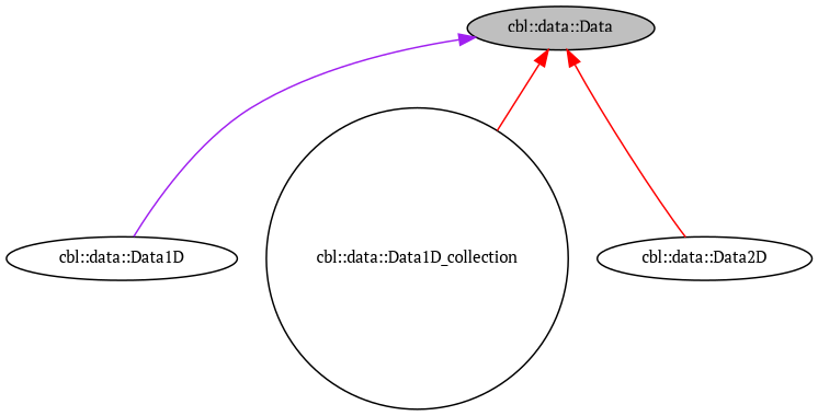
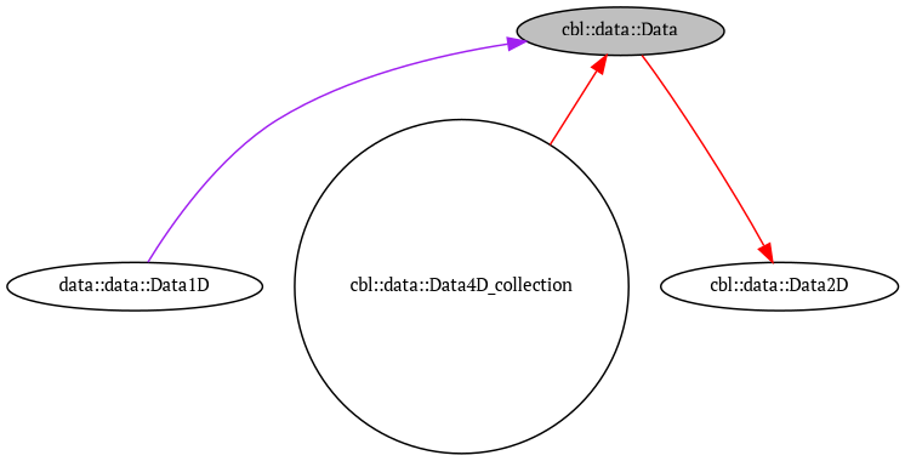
  digraph {
    fontname="PT Serif"
    node [color=black fillcolor=white fontname="PT Serif" fontsize=10 shape=ellipse style=filled]
    edge [color=red dir=back fontname="PT Serif" fontsize=10 labelfontname=Helvetica labelfontsize=10 style=solid]
    n1 [fillcolor=grey75 fontcolor=black height=0.2 label="cbl::data::Data" width=0.4]
-   n2 [height=0.2 label="cbl::data::Data1D" width=0.4]
-   n3 [height=0.2 label="cbl::data::Data1D_collection" shape=circle width=0.4]
+   n2 [height=0.2 label="data::data::Data1D" width=0.4]
+   n3 [height=0.2 label="cbl::data::Data4D_collection" shape=circle width=0.4]
    n4 [height=0.2 label="cbl::data::Data2D" width=0.4]
    n1 -> n2 [color=purple]
    n1 -> n3
-   n1 -> n4
+   n4 -> n1
  }
